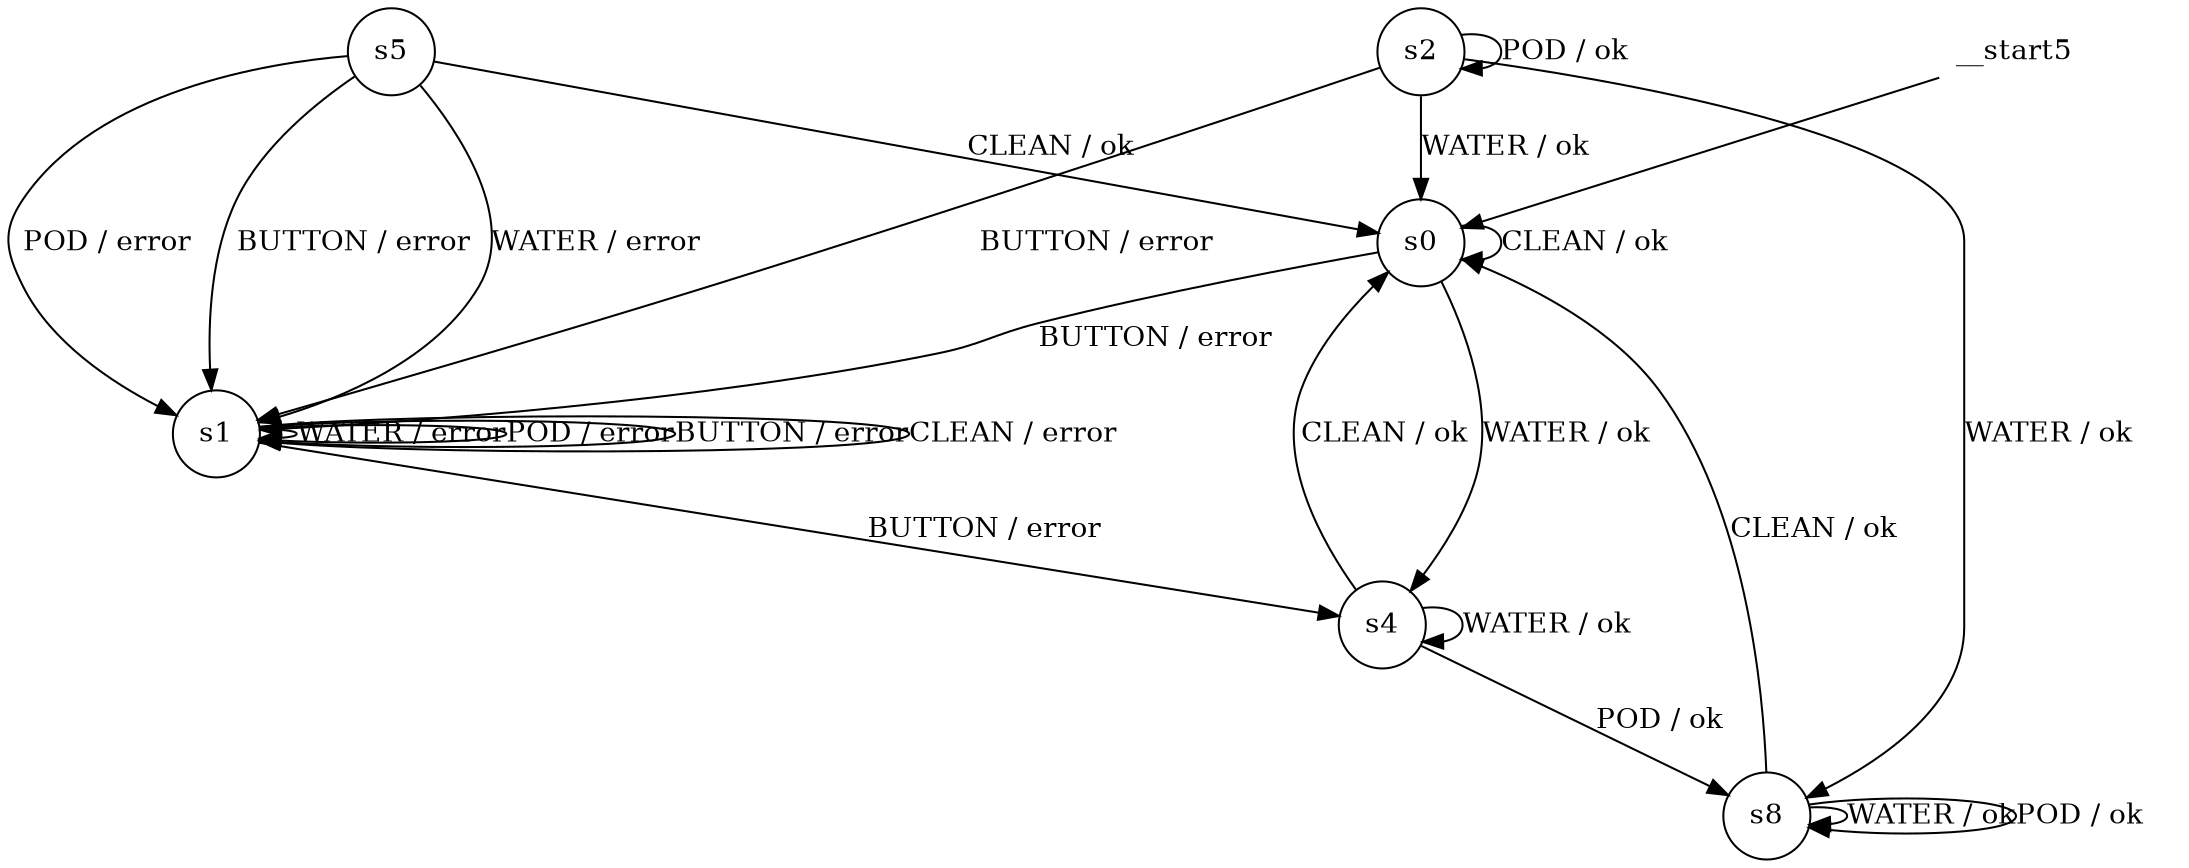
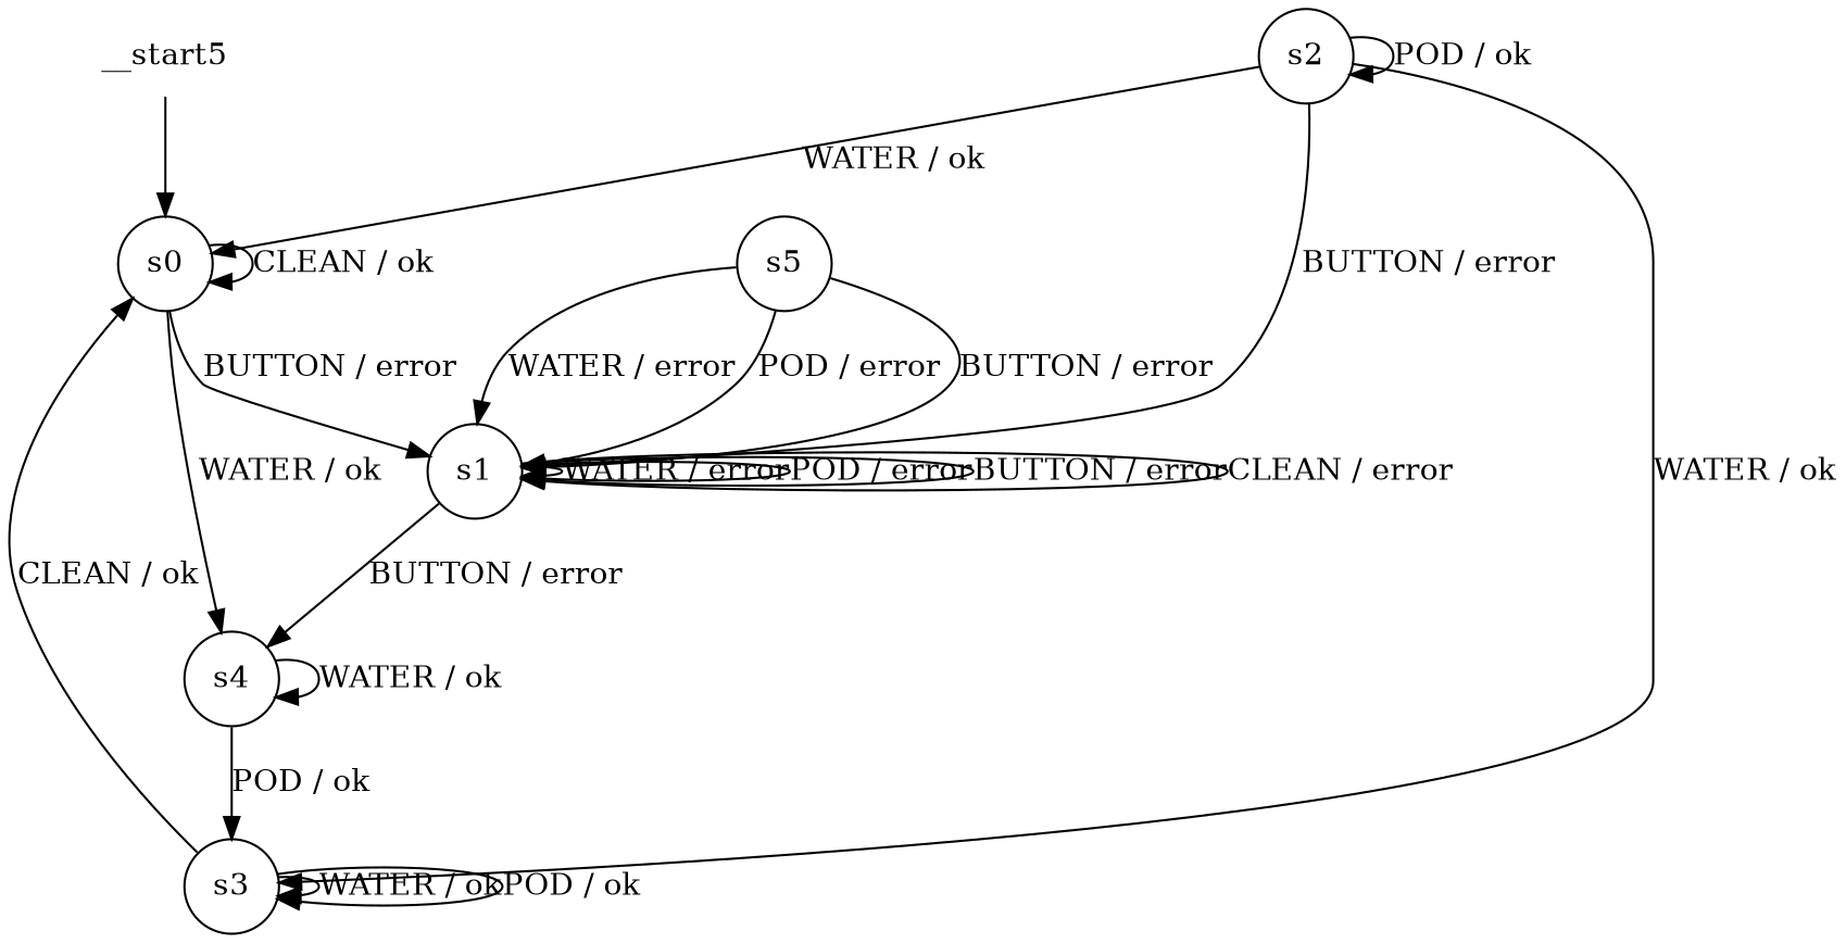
  digraph {
    node [shape=circle]
    n1 [label=__start5 shape=none]
    n2 [label=s0]
    n3 [label=s1]
    n4 [label=s4]
    n5 [label=s2]
-   n6 [label=s8]
+   n6 [label=s3]
    n7 [label=s5]
    n1 -> n2
    n2 -> n2 [label="CLEAN / ok"]
    n2 -> n3 [label="BUTTON / error"]
    n2 -> n4 [label="WATER / ok"]
    n3 -> n3 [label="WATER / error"]
    n3 -> n3 [label="POD / error"]
    n3 -> n3 [label="BUTTON / error"]
    n3 -> n3 [label="CLEAN / error"]
    n3 -> n4 [label="BUTTON / error"]
-   n4 -> n2 [label="CLEAN / ok"]
    n4 -> n4 [label="WATER / ok"]
    n4 -> n6 [label="POD / ok"]
    n5 -> n2 [label="WATER / ok"]
    n5 -> n3 [label="BUTTON / error"]
    n5 -> n5 [label="POD / ok"]
    n5 -> n6 [label="WATER / ok"]
    n6 -> n2 [label="CLEAN / ok"]
    n6 -> n6 [label="WATER / ok"]
    n6 -> n6 [label="POD / ok"]
-   n7 -> n2 [label="CLEAN / ok"]
    n7 -> n3 [label="WATER / error"]
    n7 -> n3 [label="POD / error"]
    n7 -> n3 [label="BUTTON / error"]
  }
